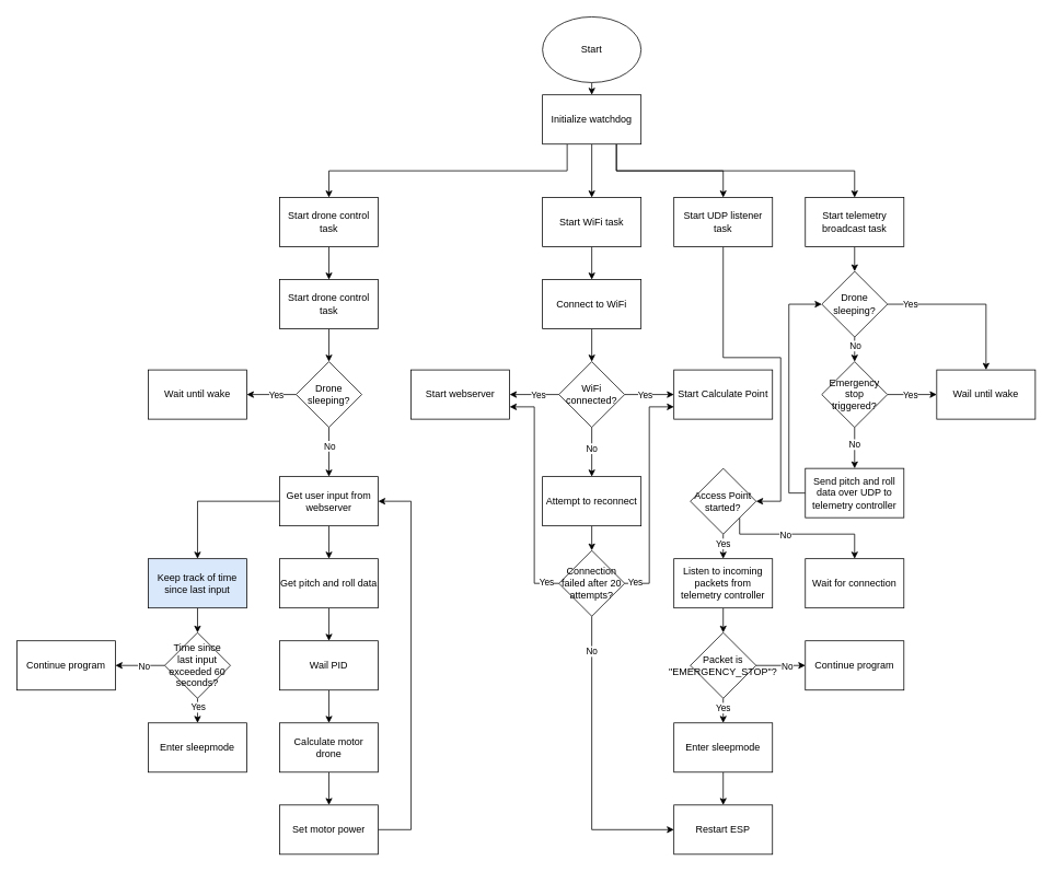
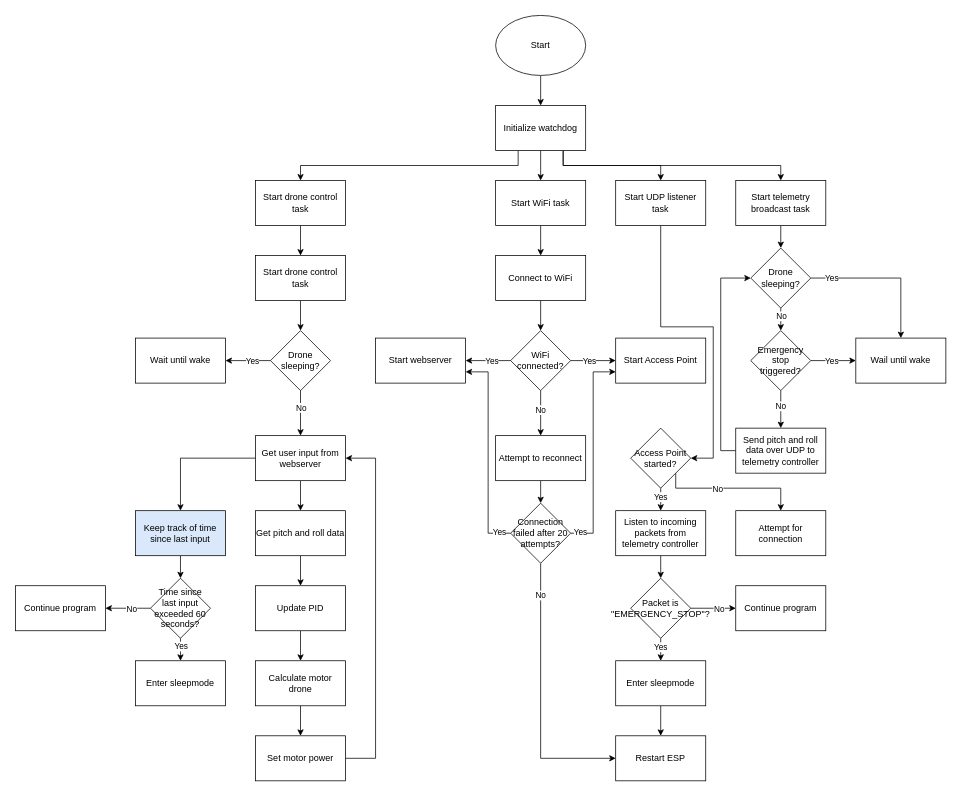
  <mxCell id="0" />
  <mxCell id="1" parent="0" />
  <mxCell id="2" style="edgeStyle=orthogonalEdgeStyle;rounded=0;orthogonalLoop=1;jettySize=auto;html=1;exitX=0.5;exitY=1;exitDx=0;exitDy=0;entryX=0.5;entryY=0;entryDx=0;entryDy=0;" edge="1" parent="1" source="3" target="8"><mxGeometry relative="1" as="geometry" /></mxCell>
  <mxCell id="3" value="Start" style="ellipse;whiteSpace=wrap;html=1;" vertex="1" parent="1"><mxGeometry x="660" y="20" width="120" height="80" as="geometry" /></mxCell>
  <mxCell id="4" style="edgeStyle=orthogonalEdgeStyle;rounded=0;orthogonalLoop=1;jettySize=auto;html=1;exitX=0.5;exitY=1;exitDx=0;exitDy=0;entryX=0.5;entryY=0;entryDx=0;entryDy=0;" edge="1" parent="1" source="8" target="23"><mxGeometry relative="1" as="geometry" /></mxCell>
  <mxCell id="5" style="edgeStyle=orthogonalEdgeStyle;rounded=0;orthogonalLoop=1;jettySize=auto;html=1;exitX=0.75;exitY=1;exitDx=0;exitDy=0;entryX=0.5;entryY=0;entryDx=0;entryDy=0;" edge="1" parent="1" source="8" target="52"><mxGeometry relative="1" as="geometry" /></mxCell>
  <mxCell id="6" style="edgeStyle=orthogonalEdgeStyle;rounded=0;orthogonalLoop=1;jettySize=auto;html=1;exitX=0.75;exitY=1;exitDx=0;exitDy=0;entryX=0.5;entryY=0;entryDx=0;entryDy=0;" edge="1" parent="1" source="8" target="66"><mxGeometry relative="1" as="geometry" /></mxCell>
  <mxCell id="7" style="edgeStyle=orthogonalEdgeStyle;rounded=0;orthogonalLoop=1;jettySize=auto;html=1;exitX=0.25;exitY=1;exitDx=0;exitDy=0;entryX=0.5;entryY=0;entryDx=0;entryDy=0;" edge="1" parent="1" source="8" target="32"><mxGeometry relative="1" as="geometry" /></mxCell>
- <mxCell id="8" value="Initialize watchdog" style="rounded=0;whiteSpace=wrap;html=1;" vertex="1" parent="1"><mxGeometry x="660" y="115" width="120" height="60" as="geometry" /></mxCell>
+ <mxCell id="8" value="Initialize watchdog" style="rounded=0;whiteSpace=wrap;html=1;" vertex="1" parent="1"><mxGeometry x="660" y="140" width="120" height="60" as="geometry" /></mxCell>
  <mxCell id="9" style="edgeStyle=orthogonalEdgeStyle;rounded=0;orthogonalLoop=1;jettySize=auto;html=1;exitX=0.5;exitY=1;exitDx=0;exitDy=0;entryX=0.5;entryY=0;entryDx=0;entryDy=0;" edge="1" parent="1" source="10" target="15"><mxGeometry relative="1" as="geometry" /></mxCell>
  <mxCell id="10" value="Keep track of time since last input" style="rounded=0;whiteSpace=wrap;html=1;fillColor=#dae8fc;" vertex="1" parent="1"><mxGeometry x="180" y="680" width="120" height="60" as="geometry" /></mxCell>
  <mxCell id="11" style="edgeStyle=orthogonalEdgeStyle;rounded=0;orthogonalLoop=1;jettySize=auto;html=1;exitX=0.5;exitY=1;exitDx=0;exitDy=0;entryX=0.5;entryY=0;entryDx=0;entryDy=0;" edge="1" parent="1" source="15" target="89"><mxGeometry relative="1" as="geometry" /></mxCell>
  <mxCell id="12" value="Yes" style="edgeLabel;html=1;align=center;verticalAlign=middle;resizable=0;points=[];" vertex="1" connectable="0" parent="11"><mxGeometry x="-0.333" relative="1" as="geometry"><mxPoint as="offset" /></mxGeometry></mxCell>
  <mxCell id="13" style="edgeStyle=orthogonalEdgeStyle;rounded=0;orthogonalLoop=1;jettySize=auto;html=1;exitX=0;exitY=0.5;exitDx=0;exitDy=0;entryX=1;entryY=0.5;entryDx=0;entryDy=0;" edge="1" parent="1" source="15" target="93"><mxGeometry relative="1" as="geometry" /></mxCell>
  <mxCell id="14" value="No" style="edgeLabel;html=1;align=center;verticalAlign=middle;resizable=0;points=[];" vertex="1" connectable="0" parent="13"><mxGeometry x="-0.133" relative="1" as="geometry"><mxPoint as="offset" /></mxGeometry></mxCell>
  <mxCell id="15" value="Time since last input exceeded 60 seconds?" style="rhombus;whiteSpace=wrap;html=1;" vertex="1" parent="1"><mxGeometry x="200" y="770" width="80" height="80" as="geometry" /></mxCell>
  <mxCell id="16" style="edgeStyle=orthogonalEdgeStyle;rounded=0;orthogonalLoop=1;jettySize=auto;html=1;exitX=0.5;exitY=1;exitDx=0;exitDy=0;entryX=0.5;entryY=0;entryDx=0;entryDy=0;" edge="1" parent="1" source="17" target="88"><mxGeometry relative="1" as="geometry" /></mxCell>
  <mxCell id="17" value="Enter sleepmode" style="rounded=0;whiteSpace=wrap;html=1;" vertex="1" parent="1"><mxGeometry x="820" y="880" width="120" height="60" as="geometry" /></mxCell>
  <mxCell id="18" style="edgeStyle=orthogonalEdgeStyle;rounded=0;orthogonalLoop=1;jettySize=auto;html=1;exitX=0.5;exitY=1;exitDx=0;exitDy=0;entryX=0.5;entryY=0;entryDx=0;entryDy=0;" edge="1" parent="1" source="19" target="30"><mxGeometry relative="1" as="geometry" /></mxCell>
  <mxCell id="19" value="Connect to WiFi" style="rounded=0;whiteSpace=wrap;html=1;" vertex="1" parent="1"><mxGeometry x="660" y="340" width="120" height="60" as="geometry" /></mxCell>
  <mxCell id="20" value="Start webserver" style="rounded=0;whiteSpace=wrap;html=1;" vertex="1" parent="1"><mxGeometry x="500" y="450" width="120" height="60" as="geometry" /></mxCell>
- <mxCell id="21" value="Start Calculate Point" style="rounded=0;whiteSpace=wrap;html=1;" vertex="1" parent="1"><mxGeometry x="820" y="450" width="120" height="60" as="geometry" /></mxCell>
+ <mxCell id="21" value="Start Access Point" style="rounded=0;whiteSpace=wrap;html=1;" vertex="1" parent="1"><mxGeometry x="820" y="450" width="120" height="60" as="geometry" /></mxCell>
  <mxCell id="22" style="edgeStyle=orthogonalEdgeStyle;rounded=0;orthogonalLoop=1;jettySize=auto;html=1;exitX=0.5;exitY=1;exitDx=0;exitDy=0;entryX=0.5;entryY=0;entryDx=0;entryDy=0;" edge="1" parent="1" source="23" target="19"><mxGeometry relative="1" as="geometry" /></mxCell>
  <mxCell id="23" value="Start WiFi task" style="rounded=0;whiteSpace=wrap;html=1;" vertex="1" parent="1"><mxGeometry x="660" y="240" width="120" height="60" as="geometry" /></mxCell>
  <mxCell id="24" style="edgeStyle=orthogonalEdgeStyle;rounded=0;orthogonalLoop=1;jettySize=auto;html=1;exitX=1;exitY=0.5;exitDx=0;exitDy=0;entryX=0;entryY=0.5;entryDx=0;entryDy=0;" edge="1" parent="1" source="30" target="21"><mxGeometry relative="1" as="geometry" /></mxCell>
  <mxCell id="25" value="Yes" style="edgeLabel;html=1;align=center;verticalAlign=middle;resizable=0;points=[];" vertex="1" connectable="0" parent="24"><mxGeometry x="-0.2" relative="1" as="geometry"><mxPoint as="offset" /></mxGeometry></mxCell>
  <mxCell id="26" style="edgeStyle=orthogonalEdgeStyle;rounded=0;orthogonalLoop=1;jettySize=auto;html=1;exitX=0;exitY=0.5;exitDx=0;exitDy=0;entryX=1;entryY=0.5;entryDx=0;entryDy=0;" edge="1" parent="1" source="30" target="20"><mxGeometry relative="1" as="geometry" /></mxCell>
  <mxCell id="27" value="Yes" style="edgeLabel;html=1;align=center;verticalAlign=middle;resizable=0;points=[];" vertex="1" connectable="0" parent="26"><mxGeometry x="-0.133" relative="1" as="geometry"><mxPoint as="offset" /></mxGeometry></mxCell>
  <mxCell id="28" style="edgeStyle=orthogonalEdgeStyle;rounded=0;orthogonalLoop=1;jettySize=auto;html=1;exitX=0.5;exitY=1;exitDx=0;exitDy=0;entryX=0.5;entryY=0;entryDx=0;entryDy=0;" edge="1" parent="1" source="30" target="80"><mxGeometry relative="1" as="geometry" /></mxCell>
  <mxCell id="29" value="No" style="edgeLabel;html=1;align=center;verticalAlign=middle;resizable=0;points=[];" vertex="1" connectable="0" parent="28"><mxGeometry x="-0.167" y="-1" relative="1" as="geometry"><mxPoint as="offset" /></mxGeometry></mxCell>
  <mxCell id="30" value="WiFi connected?" style="rhombus;whiteSpace=wrap;html=1;" vertex="1" parent="1"><mxGeometry x="680" y="440" width="80" height="80" as="geometry" /></mxCell>
  <mxCell id="31" style="edgeStyle=orthogonalEdgeStyle;rounded=0;orthogonalLoop=1;jettySize=auto;html=1;exitX=0.5;exitY=1;exitDx=0;exitDy=0;entryX=0.5;entryY=0;entryDx=0;entryDy=0;" edge="1" parent="1" source="32" target="34"><mxGeometry relative="1" as="geometry" /></mxCell>
  <mxCell id="32" value="Start drone control task" style="rounded=0;whiteSpace=wrap;html=1;" vertex="1" parent="1"><mxGeometry x="340" y="240" width="120" height="60" as="geometry" /></mxCell>
  <mxCell id="33" style="edgeStyle=orthogonalEdgeStyle;rounded=0;orthogonalLoop=1;jettySize=auto;html=1;exitX=0.5;exitY=1;exitDx=0;exitDy=0;entryX=0.5;entryY=0;entryDx=0;entryDy=0;" edge="1" parent="1" source="34" target="39"><mxGeometry relative="1" as="geometry" /></mxCell>
  <mxCell id="34" value="Start drone control task" style="rounded=0;whiteSpace=wrap;html=1;" vertex="1" parent="1"><mxGeometry x="340" y="340" width="120" height="60" as="geometry" /></mxCell>
  <mxCell id="35" style="edgeStyle=orthogonalEdgeStyle;rounded=0;orthogonalLoop=1;jettySize=auto;html=1;exitX=0.5;exitY=1;exitDx=0;exitDy=0;entryX=0.5;entryY=0;entryDx=0;entryDy=0;" edge="1" parent="1" source="39" target="50"><mxGeometry relative="1" as="geometry" /></mxCell>
  <mxCell id="36" value="No" style="edgeLabel;html=1;align=center;verticalAlign=middle;resizable=0;points=[];" vertex="1" connectable="0" parent="35"><mxGeometry x="-0.267" relative="1" as="geometry"><mxPoint as="offset" /></mxGeometry></mxCell>
  <mxCell id="37" style="edgeStyle=orthogonalEdgeStyle;rounded=0;orthogonalLoop=1;jettySize=auto;html=1;exitX=0;exitY=0.5;exitDx=0;exitDy=0;entryX=1;entryY=0.5;entryDx=0;entryDy=0;" edge="1" parent="1" source="39" target="94"><mxGeometry relative="1" as="geometry" /></mxCell>
  <mxCell id="38" value="Yes" style="edgeLabel;html=1;align=center;verticalAlign=middle;resizable=0;points=[];" vertex="1" connectable="0" parent="37"><mxGeometry x="-0.167" relative="1" as="geometry"><mxPoint as="offset" /></mxGeometry></mxCell>
  <mxCell id="39" value="Drone sleeping?" style="rhombus;whiteSpace=wrap;html=1;" vertex="1" parent="1"><mxGeometry x="360" y="440" width="80" height="80" as="geometry" /></mxCell>
  <mxCell id="40" style="edgeStyle=orthogonalEdgeStyle;rounded=0;orthogonalLoop=1;jettySize=auto;html=1;exitX=0.5;exitY=1;exitDx=0;exitDy=0;entryX=0.5;entryY=0;entryDx=0;entryDy=0;" edge="1" parent="1" source="41" target="43"><mxGeometry relative="1" as="geometry" /></mxCell>
  <mxCell id="41" value="Get pitch and roll data" style="rounded=0;whiteSpace=wrap;html=1;" vertex="1" parent="1"><mxGeometry x="340" y="680" width="120" height="60" as="geometry" /></mxCell>
  <mxCell id="42" style="edgeStyle=orthogonalEdgeStyle;rounded=0;orthogonalLoop=1;jettySize=auto;html=1;exitX=0.5;exitY=1;exitDx=0;exitDy=0;entryX=0.5;entryY=0;entryDx=0;entryDy=0;" edge="1" parent="1" source="43" target="45"><mxGeometry relative="1" as="geometry" /></mxCell>
- <mxCell id="43" value="Wail PID" style="rounded=0;whiteSpace=wrap;html=1;" vertex="1" parent="1"><mxGeometry x="340" y="780" width="120" height="60" as="geometry" /></mxCell>
+ <mxCell id="43" value="Update PID" style="rounded=0;whiteSpace=wrap;html=1;" vertex="1" parent="1"><mxGeometry x="340" y="780" width="120" height="60" as="geometry" /></mxCell>
  <mxCell id="44" style="edgeStyle=orthogonalEdgeStyle;rounded=0;orthogonalLoop=1;jettySize=auto;html=1;exitX=0.5;exitY=1;exitDx=0;exitDy=0;entryX=0.5;entryY=0;entryDx=0;entryDy=0;" edge="1" parent="1" source="45" target="47"><mxGeometry relative="1" as="geometry" /></mxCell>
  <mxCell id="45" value="Calculate motor drone" style="rounded=0;whiteSpace=wrap;html=1;" vertex="1" parent="1"><mxGeometry x="340" y="880" width="120" height="60" as="geometry" /></mxCell>
  <mxCell id="46" style="edgeStyle=orthogonalEdgeStyle;rounded=0;orthogonalLoop=1;jettySize=auto;html=1;exitX=1;exitY=0.5;exitDx=0;exitDy=0;entryX=1;entryY=0.5;entryDx=0;entryDy=0;" edge="1" parent="1" source="47" target="50"><mxGeometry relative="1" as="geometry"><Array as="points"><mxPoint x="500" y="1010" /><mxPoint x="500" y="610" /></Array></mxGeometry></mxCell>
  <mxCell id="47" value="Set motor power" style="rounded=0;whiteSpace=wrap;html=1;" vertex="1" parent="1"><mxGeometry x="340" y="980" width="120" height="60" as="geometry" /></mxCell>
  <mxCell id="48" style="edgeStyle=orthogonalEdgeStyle;rounded=0;orthogonalLoop=1;jettySize=auto;html=1;exitX=0.5;exitY=1;exitDx=0;exitDy=0;entryX=0.5;entryY=0;entryDx=0;entryDy=0;" edge="1" parent="1" source="50" target="41"><mxGeometry relative="1" as="geometry" /></mxCell>
  <mxCell id="49" style="edgeStyle=orthogonalEdgeStyle;rounded=0;orthogonalLoop=1;jettySize=auto;html=1;exitX=0;exitY=0.5;exitDx=0;exitDy=0;entryX=0.5;entryY=0;entryDx=0;entryDy=0;" edge="1" parent="1" source="50" target="10"><mxGeometry relative="1" as="geometry" /></mxCell>
  <mxCell id="50" value="Get user input from webserver" style="rounded=0;whiteSpace=wrap;html=1;" vertex="1" parent="1"><mxGeometry x="340" y="580" width="120" height="60" as="geometry" /></mxCell>
  <mxCell id="51" style="edgeStyle=orthogonalEdgeStyle;rounded=0;orthogonalLoop=1;jettySize=auto;html=1;exitX=0.5;exitY=1;exitDx=0;exitDy=0;entryX=1;entryY=0.5;entryDx=0;entryDy=0;" edge="1" parent="1" source="52" target="57"><mxGeometry relative="1" as="geometry"><Array as="points"><mxPoint x="880" y="435" /><mxPoint x="950" y="435" /><mxPoint x="950" y="610" /></Array></mxGeometry></mxCell>
  <mxCell id="52" value="Start UDP listener task" style="rounded=0;whiteSpace=wrap;html=1;" vertex="1" parent="1"><mxGeometry x="820" y="240" width="120" height="60" as="geometry" /></mxCell>
  <mxCell id="53" style="edgeStyle=orthogonalEdgeStyle;rounded=0;orthogonalLoop=1;jettySize=auto;html=1;exitX=0.5;exitY=1;exitDx=0;exitDy=0;entryX=0.5;entryY=0;entryDx=0;entryDy=0;" edge="1" parent="1" source="57" target="64"><mxGeometry relative="1" as="geometry" /></mxCell>
  <mxCell id="54" value="Yes" style="edgeLabel;html=1;align=center;verticalAlign=middle;resizable=0;points=[];" vertex="1" connectable="0" parent="53"><mxGeometry x="-0.2" y="-1" relative="1" as="geometry"><mxPoint y="-1" as="offset" /></mxGeometry></mxCell>
  <mxCell id="55" style="edgeStyle=orthogonalEdgeStyle;rounded=0;orthogonalLoop=1;jettySize=auto;html=1;exitX=1;exitY=1;exitDx=0;exitDy=0;entryX=0.5;entryY=0;entryDx=0;entryDy=0;" edge="1" parent="1" source="57" target="92"><mxGeometry relative="1" as="geometry"><Array as="points"><mxPoint x="900" y="650" /><mxPoint x="1040" y="650" /></Array></mxGeometry></mxCell>
  <mxCell id="56" value="No" style="edgeLabel;html=1;align=center;verticalAlign=middle;resizable=0;points=[];" vertex="1" connectable="0" parent="55"><mxGeometry x="-0.21" relative="1" as="geometry"><mxPoint as="offset" /></mxGeometry></mxCell>
  <mxCell id="57" value="Access Point started?" style="rhombus;whiteSpace=wrap;html=1;" vertex="1" parent="1"><mxGeometry x="840" y="570" width="80" height="80" as="geometry" /></mxCell>
  <mxCell id="58" style="edgeStyle=orthogonalEdgeStyle;rounded=0;orthogonalLoop=1;jettySize=auto;html=1;exitX=0.5;exitY=1;exitDx=0;exitDy=0;entryX=0.5;entryY=0;entryDx=0;entryDy=0;" edge="1" parent="1" source="62" target="17"><mxGeometry relative="1" as="geometry" /></mxCell>
  <mxCell id="59" value="Yes" style="edgeLabel;html=1;align=center;verticalAlign=middle;resizable=0;points=[];" vertex="1" connectable="0" parent="58"><mxGeometry x="-0.2" y="1" relative="1" as="geometry"><mxPoint x="-2" y="-1" as="offset" /></mxGeometry></mxCell>
  <mxCell id="60" style="edgeStyle=orthogonalEdgeStyle;rounded=0;orthogonalLoop=1;jettySize=auto;html=1;exitX=1;exitY=0.5;exitDx=0;exitDy=0;entryX=0;entryY=0.5;entryDx=0;entryDy=0;" edge="1" parent="1" source="62" target="91"><mxGeometry relative="1" as="geometry" /></mxCell>
  <mxCell id="61" value="No" style="edgeLabel;html=1;align=center;verticalAlign=middle;resizable=0;points=[];" vertex="1" connectable="0" parent="60"><mxGeometry x="0.233" relative="1" as="geometry"><mxPoint as="offset" /></mxGeometry></mxCell>
  <mxCell id="62" value="Packet is &quot;EMERGENCY_STOP&quot;?" style="rhombus;whiteSpace=wrap;html=1;" vertex="1" parent="1"><mxGeometry x="840" y="770" width="80" height="80" as="geometry" /></mxCell>
  <mxCell id="63" style="edgeStyle=orthogonalEdgeStyle;rounded=0;orthogonalLoop=1;jettySize=auto;html=1;exitX=0.5;exitY=1;exitDx=0;exitDy=0;entryX=0.5;entryY=0;entryDx=0;entryDy=0;" edge="1" parent="1" source="64" target="62"><mxGeometry relative="1" as="geometry" /></mxCell>
  <mxCell id="64" value="Listen to incoming packets from telemetry controller" style="rounded=0;whiteSpace=wrap;html=1;" vertex="1" parent="1"><mxGeometry x="820" y="680" width="120" height="60" as="geometry" /></mxCell>
  <mxCell id="65" style="edgeStyle=orthogonalEdgeStyle;rounded=0;orthogonalLoop=1;jettySize=auto;html=1;exitX=0.5;exitY=1;exitDx=0;exitDy=0;entryX=0.5;entryY=0;entryDx=0;entryDy=0;" edge="1" parent="1" source="66" target="71"><mxGeometry relative="1" as="geometry" /></mxCell>
  <mxCell id="66" value="Start telemetry broadcast task" style="rounded=0;whiteSpace=wrap;html=1;" vertex="1" parent="1"><mxGeometry x="980" y="240" width="120" height="60" as="geometry" /></mxCell>
  <mxCell id="67" style="edgeStyle=orthogonalEdgeStyle;rounded=0;orthogonalLoop=1;jettySize=auto;html=1;exitX=0.5;exitY=1;exitDx=0;exitDy=0;entryX=0.5;entryY=0;entryDx=0;entryDy=0;" edge="1" parent="1" source="71" target="76"><mxGeometry relative="1" as="geometry" /></mxCell>
  <mxCell id="68" value="No" style="edgeLabel;html=1;align=center;verticalAlign=middle;resizable=0;points=[];" vertex="1" connectable="0" parent="67"><mxGeometry x="-0.333" relative="1" as="geometry"><mxPoint as="offset" /></mxGeometry></mxCell>
  <mxCell id="69" style="edgeStyle=orthogonalEdgeStyle;rounded=0;orthogonalLoop=1;jettySize=auto;html=1;exitX=1;exitY=0.5;exitDx=0;exitDy=0;entryX=0.5;entryY=0;entryDx=0;entryDy=0;" edge="1" parent="1" source="71" target="90"><mxGeometry relative="1" as="geometry" /></mxCell>
  <mxCell id="70" value="Yes" style="edgeLabel;html=1;align=center;verticalAlign=middle;resizable=0;points=[];" vertex="1" connectable="0" parent="69"><mxGeometry x="-0.73" y="1" relative="1" as="geometry"><mxPoint as="offset" /></mxGeometry></mxCell>
  <mxCell id="71" value="Drone sleeping?" style="rhombus;whiteSpace=wrap;html=1;" vertex="1" parent="1"><mxGeometry x="1000" y="330" width="80" height="80" as="geometry" /></mxCell>
  <mxCell id="72" style="edgeStyle=orthogonalEdgeStyle;rounded=0;orthogonalLoop=1;jettySize=auto;html=1;exitX=0.5;exitY=1;exitDx=0;exitDy=0;entryX=0.5;entryY=0;entryDx=0;entryDy=0;" edge="1" parent="1" source="76" target="78"><mxGeometry relative="1" as="geometry" /></mxCell>
  <mxCell id="73" value="No" style="edgeLabel;html=1;align=center;verticalAlign=middle;resizable=0;points=[];" vertex="1" connectable="0" parent="72"><mxGeometry x="-0.16" relative="1" as="geometry"><mxPoint x="-1" y="-1" as="offset" /></mxGeometry></mxCell>
  <mxCell id="74" style="edgeStyle=orthogonalEdgeStyle;rounded=0;orthogonalLoop=1;jettySize=auto;html=1;exitX=1;exitY=0.5;exitDx=0;exitDy=0;entryX=0;entryY=0.5;entryDx=0;entryDy=0;" edge="1" parent="1" source="76" target="90"><mxGeometry relative="1" as="geometry" /></mxCell>
  <mxCell id="75" value="Yes" style="edgeLabel;html=1;align=center;verticalAlign=middle;resizable=0;points=[];" vertex="1" connectable="0" parent="74"><mxGeometry x="-0.1" relative="1" as="geometry"><mxPoint as="offset" /></mxGeometry></mxCell>
  <mxCell id="76" value="Emergency stop triggered?" style="rhombus;whiteSpace=wrap;html=1;" vertex="1" parent="1"><mxGeometry x="1000" y="440" width="80" height="80" as="geometry" /></mxCell>
  <mxCell id="77" style="edgeStyle=orthogonalEdgeStyle;rounded=0;orthogonalLoop=1;jettySize=auto;html=1;exitX=0;exitY=0.5;exitDx=0;exitDy=0;entryX=0;entryY=0.5;entryDx=0;entryDy=0;" edge="1" parent="1" source="78" target="71"><mxGeometry relative="1" as="geometry" /></mxCell>
  <mxCell id="78" value="Send pitch and roll data over UDP to telemetry controller" style="rounded=0;whiteSpace=wrap;html=1;" vertex="1" parent="1"><mxGeometry x="980" y="570" width="120" height="60" as="geometry" /></mxCell>
  <mxCell id="79" style="edgeStyle=orthogonalEdgeStyle;rounded=0;orthogonalLoop=1;jettySize=auto;html=1;exitX=0.5;exitY=1;exitDx=0;exitDy=0;entryX=0.5;entryY=0;entryDx=0;entryDy=0;" edge="1" parent="1" source="80" target="87"><mxGeometry relative="1" as="geometry" /></mxCell>
  <mxCell id="80" value="Attempt to reconnect" style="rounded=0;whiteSpace=wrap;html=1;" vertex="1" parent="1"><mxGeometry x="660" y="580" width="120" height="60" as="geometry" /></mxCell>
  <mxCell id="81" style="edgeStyle=orthogonalEdgeStyle;rounded=0;orthogonalLoop=1;jettySize=auto;html=1;exitX=0.5;exitY=1;exitDx=0;exitDy=0;entryX=0;entryY=0.5;entryDx=0;entryDy=0;" edge="1" parent="1" source="87" target="88"><mxGeometry relative="1" as="geometry" /></mxCell>
  <mxCell id="82" value="No" style="edgeLabel;html=1;align=center;verticalAlign=middle;resizable=0;points=[];" vertex="1" connectable="0" parent="81"><mxGeometry x="-0.767" y="-1" relative="1" as="geometry"><mxPoint as="offset" /></mxGeometry></mxCell>
  <mxCell id="83" style="edgeStyle=orthogonalEdgeStyle;rounded=0;orthogonalLoop=1;jettySize=auto;html=1;exitX=0;exitY=0.5;exitDx=0;exitDy=0;entryX=1;entryY=0.75;entryDx=0;entryDy=0;" edge="1" parent="1" source="87" target="20"><mxGeometry relative="1" as="geometry" /></mxCell>
  <mxCell id="84" value="Yes" style="edgeLabel;html=1;align=center;verticalAlign=middle;resizable=0;points=[];" vertex="1" connectable="0" parent="83"><mxGeometry x="-0.884" y="1" relative="1" as="geometry"><mxPoint y="-3" as="offset" /></mxGeometry></mxCell>
  <mxCell id="85" style="edgeStyle=orthogonalEdgeStyle;rounded=0;orthogonalLoop=1;jettySize=auto;html=1;exitX=1;exitY=0.5;exitDx=0;exitDy=0;entryX=0;entryY=0.75;entryDx=0;entryDy=0;" edge="1" parent="1" source="87" target="21"><mxGeometry relative="1" as="geometry" /></mxCell>
  <mxCell id="86" value="Yes" style="edgeLabel;html=1;align=center;verticalAlign=middle;resizable=0;points=[];" vertex="1" connectable="0" parent="85"><mxGeometry x="-0.913" y="-1" relative="1" as="geometry"><mxPoint y="-3" as="offset" /></mxGeometry></mxCell>
  <mxCell id="87" value="Connection failed after 20 attempts?" style="rhombus;whiteSpace=wrap;html=1;" vertex="1" parent="1"><mxGeometry x="680" y="670" width="80" height="80" as="geometry" /></mxCell>
  <mxCell id="88" value="Restart ESP" style="rounded=0;whiteSpace=wrap;html=1;" vertex="1" parent="1"><mxGeometry x="820" y="980" width="120" height="60" as="geometry" /></mxCell>
  <mxCell id="89" value="Enter sleepmode" style="rounded=0;whiteSpace=wrap;html=1;" vertex="1" parent="1"><mxGeometry x="180" y="880" width="120" height="60" as="geometry" /></mxCell>
  <mxCell id="90" value="Wail until wake" style="rounded=0;whiteSpace=wrap;html=1;" vertex="1" parent="1"><mxGeometry x="1140" y="450" width="120" height="60" as="geometry" /></mxCell>
  <mxCell id="91" value="Continue program" style="rounded=0;whiteSpace=wrap;html=1;" vertex="1" parent="1"><mxGeometry x="980" y="780" width="120" height="60" as="geometry" /></mxCell>
- <mxCell id="92" value="Wait for connection" style="rounded=0;whiteSpace=wrap;html=1;" vertex="1" parent="1"><mxGeometry x="980" y="680" width="120" height="60" as="geometry" /></mxCell>
+ <mxCell id="92" value="Attempt for connection" style="rounded=0;whiteSpace=wrap;html=1;" vertex="1" parent="1"><mxGeometry x="980" y="680" width="120" height="60" as="geometry" /></mxCell>
  <mxCell id="93" value="Continue program" style="rounded=0;whiteSpace=wrap;html=1;" vertex="1" parent="1"><mxGeometry x="20" y="780" width="120" height="60" as="geometry" /></mxCell>
  <mxCell id="94" value="Wait until wake" style="rounded=0;whiteSpace=wrap;html=1;" vertex="1" parent="1"><mxGeometry x="180" y="450" width="120" height="60" as="geometry" /></mxCell>
